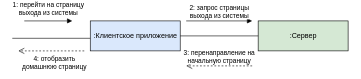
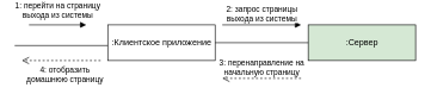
  <mxCell id="0" />
  <mxCell id="1" parent="0" />
- <mxCell id="2" value=":Клиентское приложение" style="html=1;fillColor=#dae8fc;" parent="1" vertex="1"><mxGeometry x="150" y="20" width="150" height="50" as="geometry" /></mxCell>
+ <mxCell id="2" value=":Клиентское приложение" style="html=1;" parent="1" vertex="1"><mxGeometry x="150" y="20" width="150" height="50" as="geometry" /></mxCell>
  <mxCell id="3" value=":Сервер" style="html=1;fillColor=#d5e8d4;" parent="1" vertex="1"><mxGeometry x="430" y="20" width="150" height="50" as="geometry" /></mxCell>
  <mxCell id="4" value="1: перейти на страницу&lt;br&gt;выхода из системы" style="html=1;verticalAlign=bottom;endArrow=block;" parent="1" edge="1"><mxGeometry y="5" width="80" relative="1" as="geometry"><mxPoint x="40" y="20" as="sourcePoint" /><mxPoint x="120" y="20" as="targetPoint" /><mxPoint as="offset" /></mxGeometry></mxCell>
  <mxCell id="5" value="" style="line;strokeWidth=1;fillColor=none;align=left;verticalAlign=middle;spacingTop=-1;spacingLeft=3;spacingRight=3;rotatable=0;labelPosition=right;points=[];portConstraint=eastwest;" parent="1" vertex="1"><mxGeometry x="20" y="45" width="130" height="8" as="geometry" /></mxCell>
  <mxCell id="6" value="" style="line;strokeWidth=1;fillColor=none;align=left;verticalAlign=middle;spacingTop=-1;spacingLeft=3;spacingRight=3;rotatable=0;labelPosition=right;points=[];portConstraint=eastwest;" parent="1" vertex="1"><mxGeometry x="300" y="41" width="130" height="8" as="geometry" /></mxCell>
  <mxCell id="7" value="2: запрос страницы&lt;br&gt;выхода из системы" style="html=1;verticalAlign=bottom;endArrow=block;" parent="1" edge="1"><mxGeometry width="80" relative="1" as="geometry"><mxPoint x="310" y="20" as="sourcePoint" /><mxPoint x="420" y="20" as="targetPoint" /></mxGeometry></mxCell>
  <mxCell id="8" value="3: перенаправление на&lt;br&gt;начальную страницу" style="html=1;verticalAlign=bottom;endArrow=open;dashed=1;endSize=8;" parent="1" edge="1"><mxGeometry relative="1" as="geometry"><mxPoint x="420" y="95" as="sourcePoint" /><mxPoint x="310" y="95" as="targetPoint" /></mxGeometry></mxCell>
  <mxCell id="9" value="4: отобразить &lt;br&gt;домашнюю страницу" style="html=1;verticalAlign=bottom;endArrow=open;dashed=1;endSize=8;" parent="1" edge="1"><mxGeometry x="-0.091" y="35" relative="1" as="geometry"><mxPoint x="140" y="70" as="sourcePoint" /><mxPoint x="30" y="70" as="targetPoint" /><mxPoint as="offset" /></mxGeometry></mxCell>
